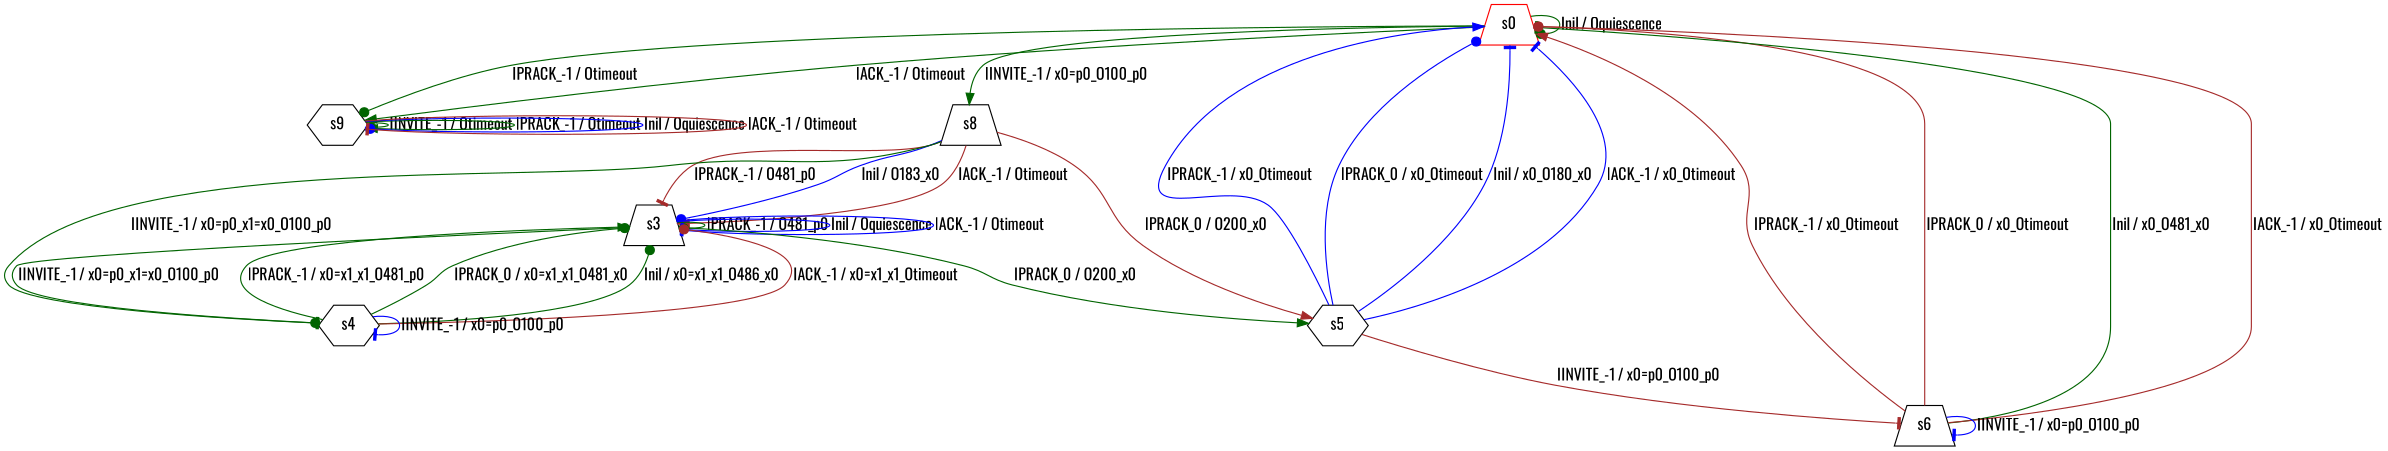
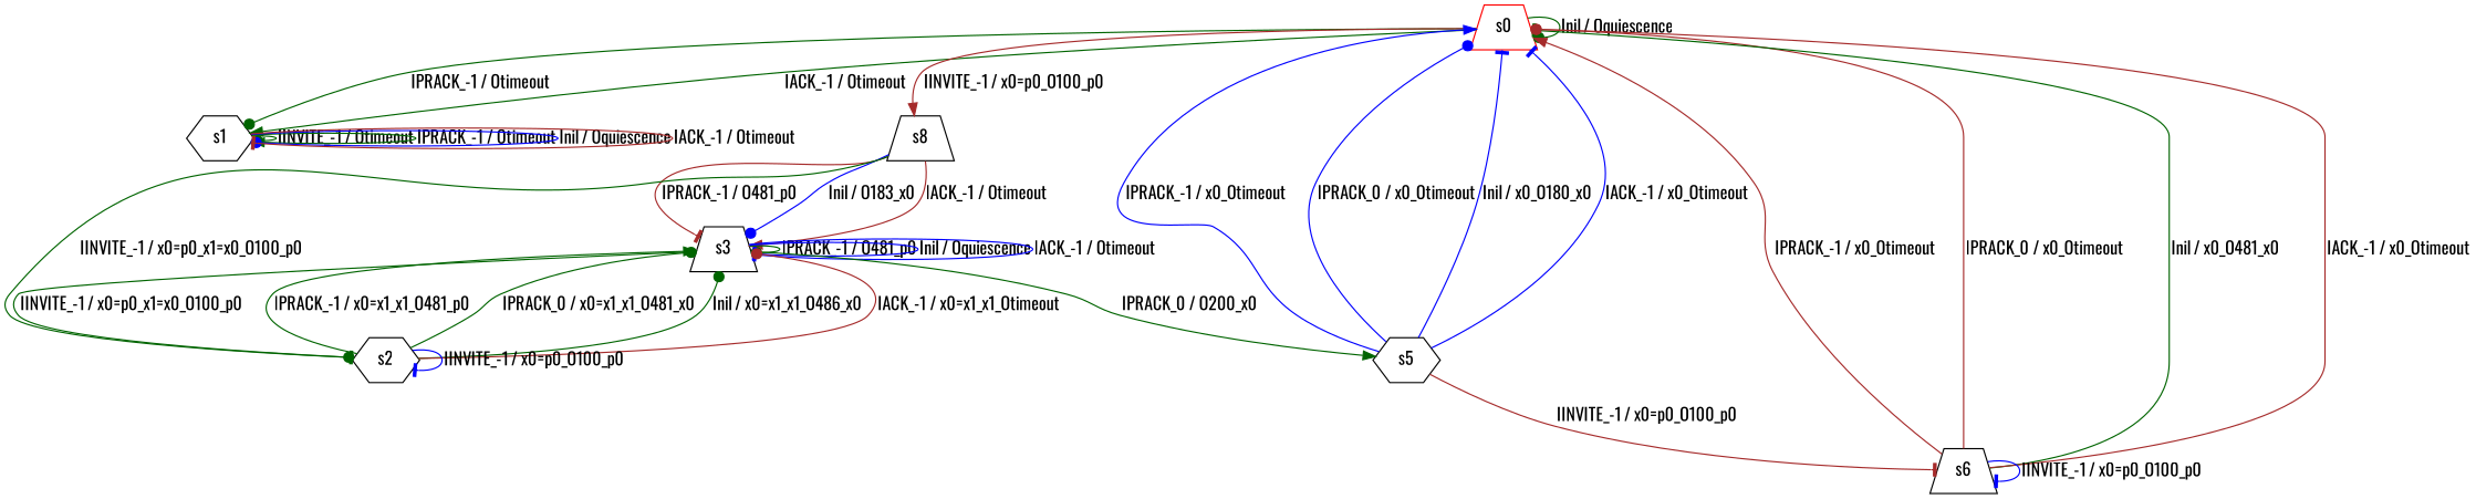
  digraph {
    fontname=Oswald
    node [fontname=Oswald shape=trapezium]
    edge [arrowhead=dot color=darkgreen fontname=Oswald]
    n1 [color=red label=s0]
-   n2 [label=s9 shape=hexagon]
+   n2 [label=s1 shape=hexagon]
    n3 [label=s8]
    n4 [label=s3]
-   n5 [label=s4 shape=hexagon]
+   n5 [label=s2 shape=hexagon]
    n6 [label=s5 shape=hexagon]
    n7 [label=s6]
    n1 -> n1 [label=<<table border="0" cellpadding="1" cellspacing="0"><tr><td>Inil</td><td>/</td><td>Oquiescence</td></tr></table>>]
    n1 -> n2 [label=<<table border="0" cellpadding="1" cellspacing="0"><tr><td>IPRACK_-1</td><td>/</td><td>Otimeout</td></tr></table>>]
    n1 -> n2 [arrowhead=normal label=<<table border="0" cellpadding="1" cellspacing="0"><tr><td>IACK_-1</td><td>/</td><td>Otimeout</td></tr></table>>]
-   n1 -> n3 [arrowhead=normal label=<<table border="0" cellpadding="1" cellspacing="0"><tr><td>IINVITE_-1</td><td>/</td><td>x0=p0_O100_p0</td></tr></table>>]
+   n1 -> n3 [arrowhead=normal color=brown label=<<table border="0" cellpadding="1" cellspacing="0"><tr><td>IINVITE_-1</td><td>/</td><td>x0=p0_O100_p0</td></tr></table>>]
    n2 -> n2 [label=<<table border="0" cellpadding="1" cellspacing="0"><tr><td>IINVITE_-1</td><td>/</td><td>Otimeout</td></tr></table>>]
    n2 -> n2 [arrowhead=normal label=<<table border="0" cellpadding="1" cellspacing="0"><tr><td>IPRACK_-1</td><td>/</td><td>Otimeout</td></tr></table>>]
    n2 -> n2 [color=blue label=<<table border="0" cellpadding="1" cellspacing="0"><tr><td>Inil</td><td>/</td><td>Oquiescence</td></tr></table>>]
    n2 -> n2 [arrowhead=tee color=brown label=<<table border="0" cellpadding="1" cellspacing="0"><tr><td>IACK_-1</td><td>/</td><td>Otimeout</td></tr></table>>]
    n3 -> n4 [arrowhead=tee color=brown label=<<table border="0" cellpadding="1" cellspacing="0"><tr><td>IPRACK_-1</td><td>/</td><td>O481_p0</td></tr></table>>]
    n3 -> n4 [color=blue label=<<table border="0" cellpadding="1" cellspacing="0"><tr><td>Inil</td><td>/</td><td>O183_x0</td></tr></table>>]
    n3 -> n4 [arrowhead=normal color=brown label=<<table border="0" cellpadding="1" cellspacing="0"><tr><td>IACK_-1</td><td>/</td><td>Otimeout</td></tr></table>>]
    n3 -> n5 [arrowhead=tee label=<<table border="0" cellpadding="1" cellspacing="0"><tr><td>IINVITE_-1</td><td>/</td><td>x0=p0_x1=x0_O100_p0</td></tr></table>>]
-   n3 -> n6 [arrowhead=normal color=brown label=<<table border="0" cellpadding="1" cellspacing="0"><tr><td>IPRACK_0</td><td>/</td><td>O200_x0</td></tr></table>>]
    n4 -> n4 [label=<<table border="0" cellpadding="1" cellspacing="0"><tr><td>IPRACK_-1</td><td>/</td><td>O481_p0</td></tr></table>>]
    n4 -> n4 [arrowhead=tee color=blue label=<<table border="0" cellpadding="1" cellspacing="0"><tr><td>Inil</td><td>/</td><td>Oquiescence</td></tr></table>>]
    n4 -> n4 [arrowhead=tee color=blue label=<<table border="0" cellpadding="1" cellspacing="0"><tr><td>IACK_-1</td><td>/</td><td>Otimeout</td></tr></table>>]
    n4 -> n5 [label=<<table border="0" cellpadding="1" cellspacing="0"><tr><td>IINVITE_-1</td><td>/</td><td>x0=p0_x1=x0_O100_p0</td></tr></table>>]
    n4 -> n6 [arrowhead=normal label=<<table border="0" cellpadding="1" cellspacing="0"><tr><td>IPRACK_0</td><td>/</td><td>O200_x0</td></tr></table>>]
    n5 -> n4 [arrowhead=normal label=<<table border="0" cellpadding="1" cellspacing="0"><tr><td>IPRACK_-1</td><td>/</td><td>x0=x1_x1_O481_p0</td></tr></table>>]
    n5 -> n4 [label=<<table border="0" cellpadding="1" cellspacing="0"><tr><td>IPRACK_0</td><td>/</td><td>x0=x1_x1_O481_x0</td></tr></table>>]
    n5 -> n4 [label=<<table border="0" cellpadding="1" cellspacing="0"><tr><td>Inil</td><td>/</td><td>x0=x1_x1_O486_x0</td></tr></table>>]
    n5 -> n4 [color=brown label=<<table border="0" cellpadding="1" cellspacing="0"><tr><td>IACK_-1</td><td>/</td><td>x0=x1_x1_Otimeout</td></tr></table>>]
    n5 -> n5 [arrowhead=tee color=blue label=<<table border="0" cellpadding="1" cellspacing="0"><tr><td>IINVITE_-1</td><td>/</td><td>x0=p0_O100_p0</td></tr></table>>]
    n6 -> n1 [arrowhead=normal color=blue label=<<table border="0" cellpadding="1" cellspacing="0"><tr><td>IPRACK_-1</td><td>/</td><td>x0_Otimeout</td></tr></table>>]
    n6 -> n1 [color=blue label=<<table border="0" cellpadding="1" cellspacing="0"><tr><td>IPRACK_0</td><td>/</td><td>x0_Otimeout</td></tr></table>>]
    n6 -> n1 [arrowhead=tee color=blue label=<<table border="0" cellpadding="1" cellspacing="0"><tr><td>Inil</td><td>/</td><td>x0_O180_x0</td></tr></table>>]
    n6 -> n1 [arrowhead=tee color=blue label=<<table border="0" cellpadding="1" cellspacing="0"><tr><td>IACK_-1</td><td>/</td><td>x0_Otimeout</td></tr></table>>]
    n6 -> n7 [arrowhead=tee color=brown label=<<table border="0" cellpadding="1" cellspacing="0"><tr><td>IINVITE_-1</td><td>/</td><td>x0=p0_O100_p0</td></tr></table>>]
    n7 -> n1 [arrowhead=normal color=brown label=<<table border="0" cellpadding="1" cellspacing="0"><tr><td>IPRACK_-1</td><td>/</td><td>x0_Otimeout</td></tr></table>>]
    n7 -> n1 [color=brown label=<<table border="0" cellpadding="1" cellspacing="0"><tr><td>IPRACK_0</td><td>/</td><td>x0_Otimeout</td></tr></table>>]
    n7 -> n1 [arrowhead=tee label=<<table border="0" cellpadding="1" cellspacing="0"><tr><td>Inil</td><td>/</td><td>x0_O481_x0</td></tr></table>>]
    n7 -> n1 [color=brown label=<<table border="0" cellpadding="1" cellspacing="0"><tr><td>IACK_-1</td><td>/</td><td>x0_Otimeout</td></tr></table>>]
    n7 -> n7 [arrowhead=tee color=blue label=<<table border="0" cellpadding="1" cellspacing="0"><tr><td>IINVITE_-1</td><td>/</td><td>x0=p0_O100_p0</td></tr></table>>]
  }
